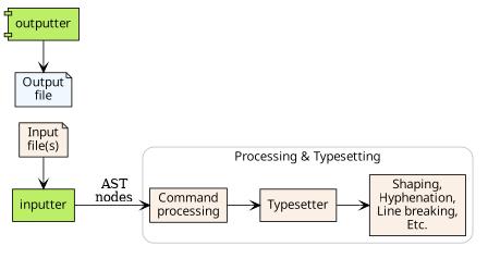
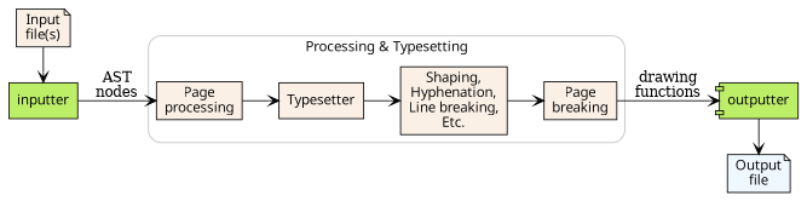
  digraph {
    fontname="Gentium Book"
    rankdir=LR
    node [fillcolor=linen fontname="Gentium Book" shape=box style=filled]
    edge [arrowhead=vee]
    n1 [label="Input\nfile(s)" shape=note]
    inputter [fillcolor=darkolivegreen2]
-   n3 [label="Command\nprocessing"]
+   n3 [label="Page\nprocessing"]
    n4 [label=Typesetter]
    n5 [label="Shaping,\nHyphenation,\nLine breaking,\nEtc."]
+   n6 [label="Page\nbreaking"]
    n7 [fillcolor=aliceblue label="Output\nfile" shape=note]
    outputter [fillcolor=darkolivegreen2 shape=component]
    subgraph sub_1 {
      rank=same
      n1
      inputter
    }
    subgraph sub_2 {
      cluster=true
      color=grey
      label="Processing & Typesetting"
      style=rounded
      n3
      n4
      n5
+     n6
    }
    subgraph sub_3 {
      rank=same
      n7
      outputter
    }
    n1 -> inputter
    inputter -> n3 [label="AST\nnodes"]
    n3 -> n4
    n4 -> n5
+   n5 -> n6
+   n6 -> outputter [label="drawing\nfunctions"]
    outputter -> n7
  }
